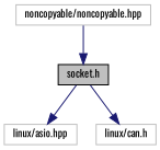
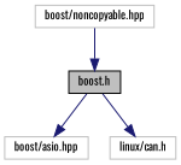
  digraph {
    fontname=Oswald
    node [color=grey75 fillcolor=white fontname=Oswald fontsize=10 shape=record style=filled]
    edge [color=midnightblue fontname=Oswald fontsize=10 labelfontname=Helvetica labelfontsize=10 style=solid]
-   n1 [color=black fillcolor=grey75 fontcolor=black height=0.2 label="socket.h" width=0.4]
-   n2 [height=0.2 label="linux/asio.hpp" width=0.4]
+   n1 [color=black fillcolor=grey75 fontcolor=black height=0.2 label="boost.h" width=0.4]
+   n2 [height=0.2 label="boost/asio.hpp" width=0.4]
    n3 [height=0.2 label="linux/can.h" width=0.4]
-   n4 [height=0.2 label="noncopyable/noncopyable.hpp" width=0.4]
+   n4 [height=0.2 label="boost/noncopyable.hpp" width=0.4]
    n1 -> n2
    n1 -> n3
    n4 -> n1
  }
